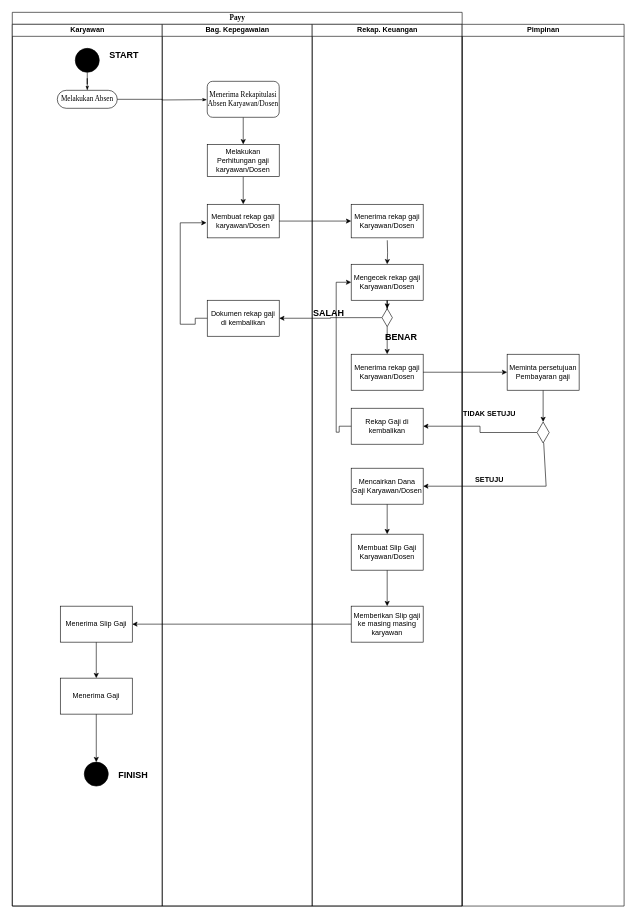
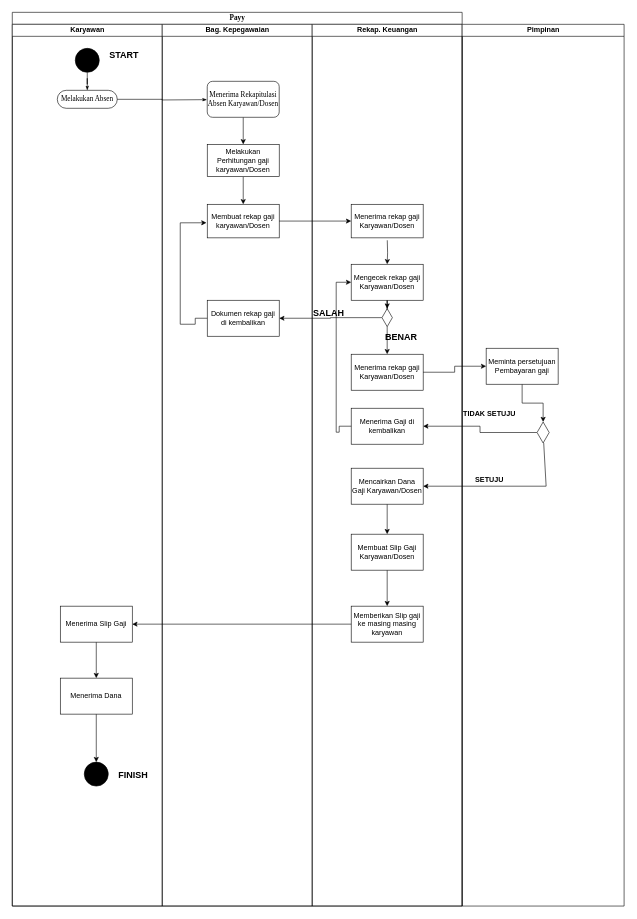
  <mxCell id="0" />
  <mxCell id="1" parent="0" />
  <mxCell id="2" value="Payy" style="swimlane;html=1;childLayout=stackLayout;startSize=20;rounded=0;shadow=0;comic=0;labelBackgroundColor=none;strokeColor=#000000;strokeWidth=1;fillColor=#ffffff;fontFamily=Verdana;fontSize=12;fontColor=#000000;align=center;" parent="1" vertex="1"><mxGeometry x="20" y="20" width="750" height="1490" as="geometry" /></mxCell>
  <mxCell id="3" value="Karyawan" style="swimlane;html=1;startSize=20;" parent="2" vertex="1"><mxGeometry y="20" width="250" height="1470" as="geometry" /></mxCell>
  <mxCell id="4" value="" style="ellipse;whiteSpace=wrap;html=1;rounded=0;shadow=0;comic=0;labelBackgroundColor=none;strokeColor=#000000;strokeWidth=1;fillColor=#000000;fontFamily=Verdana;fontSize=12;fontColor=#000000;align=center;" parent="3" vertex="1"><mxGeometry x="105" y="40" width="40" height="40" as="geometry" /></mxCell>
  <mxCell id="5" value="Melakukan Absen" style="rounded=1;whiteSpace=wrap;html=1;shadow=0;comic=0;labelBackgroundColor=none;strokeColor=#000000;strokeWidth=1;fillColor=#ffffff;fontFamily=Verdana;fontSize=12;fontColor=#000000;align=center;arcSize=50;" parent="3" vertex="1"><mxGeometry x="75" y="110" width="100" height="30" as="geometry" /></mxCell>
  <mxCell id="6" style="edgeStyle=orthogonalEdgeStyle;rounded=0;html=1;labelBackgroundColor=none;startArrow=none;startFill=0;startSize=5;endArrow=classicThin;endFill=1;endSize=5;jettySize=auto;orthogonalLoop=1;strokeColor=#000000;strokeWidth=1;fontFamily=Verdana;fontSize=12;fontColor=#000000;" parent="3" source="4" target="5" edge="1"><mxGeometry relative="1" as="geometry" /></mxCell>
  <mxCell id="7" style="edgeStyle=orthogonalEdgeStyle;rounded=0;orthogonalLoop=1;jettySize=auto;html=1;" parent="3" source="8" target="11" edge="1"><mxGeometry relative="1" as="geometry" /></mxCell>
- <mxCell id="8" value="Menerima Gaji" style="rounded=0;whiteSpace=wrap;html=1;" parent="3" vertex="1"><mxGeometry x="80" y="1090" width="120" height="60" as="geometry" /></mxCell>
+ <mxCell id="8" value="Menerima Dana" style="rounded=0;whiteSpace=wrap;html=1;" parent="3" vertex="1"><mxGeometry x="80" y="1090" width="120" height="60" as="geometry" /></mxCell>
  <mxCell id="9" style="edgeStyle=orthogonalEdgeStyle;rounded=0;orthogonalLoop=1;jettySize=auto;html=1;" edge="1" parent="3" source="10" target="8"><mxGeometry relative="1" as="geometry" /></mxCell>
  <mxCell id="10" value="Menerima Slip Gaji" style="rounded=0;whiteSpace=wrap;html=1;" parent="3" vertex="1"><mxGeometry x="80" y="970" width="120" height="60" as="geometry" /></mxCell>
  <mxCell id="11" value="" style="ellipse;whiteSpace=wrap;html=1;rounded=0;shadow=0;comic=0;labelBackgroundColor=none;strokeColor=#000000;strokeWidth=1;fillColor=#000000;fontFamily=Verdana;fontSize=12;fontColor=#000000;align=center;" parent="3" vertex="1"><mxGeometry x="120" y="1230" width="40" height="40" as="geometry" /></mxCell>
  <mxCell id="12" value="&lt;font style=&quot;font-size: 15px&quot;&gt;&lt;b&gt;START&lt;/b&gt;&lt;/font&gt;" style="text;html=1;resizable=0;points=[];autosize=1;align=left;verticalAlign=top;spacingTop=-4;" parent="3" vertex="1"><mxGeometry x="160" y="40" width="60" height="20" as="geometry" /></mxCell>
  <mxCell id="13" value="&lt;font style=&quot;font-size: 15px&quot;&gt;&lt;b&gt;FINISH&lt;/b&gt;&lt;/font&gt;" style="text;html=1;resizable=0;points=[];autosize=1;align=left;verticalAlign=top;spacingTop=-4;" parent="3" vertex="1"><mxGeometry x="175" y="1240" width="60" height="20" as="geometry" /></mxCell>
  <mxCell id="14" value="Bag. Kepegawaian" style="swimlane;html=1;startSize=20;" parent="2" vertex="1"><mxGeometry x="250" y="20" width="250" height="1470" as="geometry" /></mxCell>
  <mxCell id="15" style="edgeStyle=orthogonalEdgeStyle;rounded=0;orthogonalLoop=1;jettySize=auto;html=1;entryX=0.5;entryY=0;entryDx=0;entryDy=0;" edge="1" parent="14" source="16" target="18"><mxGeometry relative="1" as="geometry" /></mxCell>
  <mxCell id="16" value="&lt;span style=&quot;font-family: &amp;#34;verdana&amp;#34; ; white-space: normal&quot;&gt;Menerima Rekapitulasi Absen Karyawan/Dosen&lt;/span&gt;" style="whiteSpace=wrap;html=1;rounded=1;" parent="14" vertex="1"><mxGeometry x="75" y="95" width="120" height="60" as="geometry" /></mxCell>
  <mxCell id="17" style="edgeStyle=orthogonalEdgeStyle;rounded=0;orthogonalLoop=1;jettySize=auto;html=1;entryX=0.5;entryY=0;entryDx=0;entryDy=0;" edge="1" parent="14" source="18" target="19"><mxGeometry relative="1" as="geometry" /></mxCell>
  <mxCell id="18" value="Melakukan Perhitungan gaji karyawan/Dosen" style="rounded=0;whiteSpace=wrap;html=1;" parent="14" vertex="1"><mxGeometry x="75" y="200" width="120" height="54" as="geometry" /></mxCell>
  <mxCell id="19" value="Membuat rekap gaji karyawan/Dosen" style="rounded=0;whiteSpace=wrap;html=1;" vertex="1" parent="14"><mxGeometry x="75" y="300" width="120" height="56" as="geometry" /></mxCell>
  <mxCell id="20" value="Dokumen rekap gaji di kembalikan" style="rounded=0;whiteSpace=wrap;html=1;" vertex="1" parent="14"><mxGeometry x="75" y="460" width="120" height="60" as="geometry" /></mxCell>
  <mxCell id="21" style="edgeStyle=orthogonalEdgeStyle;rounded=0;orthogonalLoop=1;jettySize=auto;html=1;entryX=-0.011;entryY=0.551;entryDx=0;entryDy=0;entryPerimeter=0;" edge="1" parent="14" source="20" target="19"><mxGeometry relative="1" as="geometry"><mxPoint x="40" y="330" as="targetPoint" /><Array as="points"><mxPoint x="55" y="490" /><mxPoint x="55" y="500" /><mxPoint x="30" y="500" /><mxPoint x="30" y="331" /></Array></mxGeometry></mxCell>
  <mxCell id="22" style="edgeStyle=orthogonalEdgeStyle;rounded=0;html=1;labelBackgroundColor=none;startArrow=none;startFill=0;startSize=5;endArrow=classicThin;endFill=1;endSize=5;jettySize=auto;orthogonalLoop=1;strokeColor=#000000;strokeWidth=1;fontFamily=Verdana;fontSize=12;fontColor=#000000;entryX=0;entryY=0.5;entryDx=0;entryDy=0;" parent="2" source="5" edge="1"><mxGeometry relative="1" as="geometry"><Array as="points" /><mxPoint x="324.429" y="145.571" as="targetPoint" /></mxGeometry></mxCell>
  <mxCell id="23" value="Rekap. Keuangan" style="swimlane;html=1;startSize=20;" parent="2" vertex="1"><mxGeometry x="500" y="20" width="250" height="1470" as="geometry" /></mxCell>
- <mxCell id="24" value="Rekap Gaji di kembalikan" style="rounded=0;whiteSpace=wrap;html=1;" parent="23" vertex="1"><mxGeometry x="65" y="640" width="120" height="60" as="geometry" /></mxCell>
+ <mxCell id="24" value="Menerima Gaji di kembalikan" style="rounded=0;whiteSpace=wrap;html=1;" parent="23" vertex="1"><mxGeometry x="65" y="640" width="120" height="60" as="geometry" /></mxCell>
  <mxCell id="25" style="edgeStyle=orthogonalEdgeStyle;rounded=0;orthogonalLoop=1;jettySize=auto;html=1;entryX=0.5;entryY=0;entryDx=0;entryDy=0;" edge="1" parent="23" source="26" target="39"><mxGeometry relative="1" as="geometry" /></mxCell>
  <mxCell id="26" value="Membuat Slip Gaji Karyawan/Dosen" style="rounded=0;whiteSpace=wrap;html=1;" parent="23" vertex="1"><mxGeometry x="65" y="850" width="120" height="60" as="geometry" /></mxCell>
  <mxCell id="27" style="edgeStyle=orthogonalEdgeStyle;rounded=0;orthogonalLoop=1;jettySize=auto;html=1;" edge="1" parent="23" source="28" target="30"><mxGeometry relative="1" as="geometry" /></mxCell>
  <mxCell id="28" value="Mengecek rekap gaji Karyawan/Dosen" style="rounded=0;whiteSpace=wrap;html=1;" parent="23" vertex="1"><mxGeometry x="65" y="400" width="120" height="60" as="geometry" /></mxCell>
  <mxCell id="29" style="edgeStyle=orthogonalEdgeStyle;rounded=0;orthogonalLoop=1;jettySize=auto;html=1;entryX=0.5;entryY=0;entryDx=0;entryDy=0;" parent="23" target="28" edge="1"><mxGeometry relative="1" as="geometry"><mxPoint x="125.172" y="360" as="sourcePoint" /></mxGeometry></mxCell>
  <mxCell id="30" value="" style="html=1;whiteSpace=wrap;aspect=fixed;shape=isoRectangle;rotation=-90;" vertex="1" parent="23"><mxGeometry x="110" y="480" width="30" height="18" as="geometry" /></mxCell>
  <mxCell id="31" value="&lt;b&gt;&lt;font style=&quot;font-size: 15px&quot;&gt;SALAH&lt;/font&gt;&lt;/b&gt;" style="text;html=1;resizable=0;points=[];autosize=1;align=left;verticalAlign=top;spacingTop=-4;" parent="23" vertex="1"><mxGeometry y="469" width="70" height="20" as="geometry" /></mxCell>
  <mxCell id="32" value="Menerima rekap gaji Karyawan/Dosen" style="rounded=0;whiteSpace=wrap;html=1;" parent="23" vertex="1"><mxGeometry x="65" y="550" width="120" height="60" as="geometry" /></mxCell>
  <mxCell id="33" style="edgeStyle=orthogonalEdgeStyle;rounded=0;orthogonalLoop=1;jettySize=auto;html=1;" edge="1" parent="23" source="30" target="32"><mxGeometry relative="1" as="geometry"><mxPoint x="125" y="540" as="targetPoint" /></mxGeometry></mxCell>
  <mxCell id="34" value="&lt;b&gt;&lt;font style=&quot;font-size: 15px&quot;&gt;BENAR&lt;/font&gt;&lt;/b&gt;" style="text;html=1;resizable=0;points=[];autosize=1;align=left;verticalAlign=top;spacingTop=-4;" parent="23" vertex="1"><mxGeometry x="120" y="510" width="70" height="20" as="geometry" /></mxCell>
  <mxCell id="35" value="Menerima rekap gaji Karyawan/Dosen" style="rounded=0;whiteSpace=wrap;html=1;" vertex="1" parent="23"><mxGeometry x="65" y="300" width="120" height="56" as="geometry" /></mxCell>
  <mxCell id="36" style="edgeStyle=orthogonalEdgeStyle;rounded=0;orthogonalLoop=1;jettySize=auto;html=1;entryX=0.5;entryY=0;entryDx=0;entryDy=0;" edge="1" parent="23" source="37" target="26"><mxGeometry relative="1" as="geometry" /></mxCell>
  <mxCell id="37" value="Mencairkan Dana Gaji Karyawan/Dosen" style="rounded=0;whiteSpace=wrap;html=1;" parent="23" vertex="1"><mxGeometry x="65" y="740" width="120" height="60" as="geometry" /></mxCell>
  <mxCell id="38" style="edgeStyle=orthogonalEdgeStyle;rounded=0;orthogonalLoop=1;jettySize=auto;html=1;entryX=0;entryY=0.5;entryDx=0;entryDy=0;" edge="1" parent="23" source="24" target="28"><mxGeometry relative="1" as="geometry"><mxPoint x="40" y="540" as="targetPoint" /><Array as="points"><mxPoint x="45" y="670" /><mxPoint x="45" y="680" /><mxPoint x="40" y="680" /><mxPoint x="40" y="430" /></Array></mxGeometry></mxCell>
  <mxCell id="39" value="Memberikan Slip gaji ke masing masing karyawan" style="rounded=0;whiteSpace=wrap;html=1;" parent="23" vertex="1"><mxGeometry x="65" y="970" width="120" height="60" as="geometry" /></mxCell>
  <mxCell id="40" style="edgeStyle=orthogonalEdgeStyle;rounded=0;orthogonalLoop=1;jettySize=auto;html=1;entryX=1;entryY=0.5;entryDx=0;entryDy=0;" edge="1" parent="2" source="30" target="20"><mxGeometry relative="1" as="geometry" /></mxCell>
  <mxCell id="41" style="edgeStyle=orthogonalEdgeStyle;rounded=0;orthogonalLoop=1;jettySize=auto;html=1;entryX=0;entryY=0.5;entryDx=0;entryDy=0;" edge="1" parent="2" source="19" target="35"><mxGeometry relative="1" as="geometry" /></mxCell>
  <mxCell id="42" style="edgeStyle=orthogonalEdgeStyle;rounded=0;orthogonalLoop=1;jettySize=auto;html=1;entryX=1;entryY=0.5;entryDx=0;entryDy=0;" edge="1" parent="2" source="39" target="10"><mxGeometry relative="1" as="geometry" /></mxCell>
  <mxCell id="43" style="edgeStyle=orthogonalEdgeStyle;rounded=0;orthogonalLoop=1;jettySize=auto;html=1;entryX=1;entryY=0.5;entryDx=0;entryDy=0;" parent="1" source="49" target="24" edge="1"><mxGeometry relative="1" as="geometry"><mxPoint x="830" y="739" as="targetPoint" /></mxGeometry></mxCell>
  <mxCell id="44" style="edgeStyle=orthogonalEdgeStyle;rounded=0;orthogonalLoop=1;jettySize=auto;html=1;" edge="1" parent="1" source="49" target="37"><mxGeometry relative="1" as="geometry"><mxPoint x="905" y="810" as="targetPoint" /><Array as="points"><mxPoint x="910" y="810" /></Array></mxGeometry></mxCell>
  <mxCell id="45" value="Pimpinan" style="swimlane;html=1;startSize=20;" parent="1" vertex="1"><mxGeometry x="770" y="40" width="270" height="1470" as="geometry" /></mxCell>
  <mxCell id="46" value="&lt;b&gt;&lt;font style=&quot;font-size: 12px&quot;&gt;SETUJU&lt;/font&gt;&lt;/b&gt;" style="text;html=1;resizable=0;points=[];autosize=1;align=left;verticalAlign=top;spacingTop=-4;" parent="45" vertex="1"><mxGeometry x="20" y="750" width="60" height="20" as="geometry" /></mxCell>
  <mxCell id="47" style="edgeStyle=orthogonalEdgeStyle;rounded=0;orthogonalLoop=1;jettySize=auto;html=1;" edge="1" parent="45" source="48" target="49"><mxGeometry relative="1" as="geometry" /></mxCell>
- <mxCell id="48" value="Meminta persetujuan Pembayaran gaji" style="rounded=0;whiteSpace=wrap;html=1;" parent="45" vertex="1"><mxGeometry x="75" y="550" width="120" height="60" as="geometry" /></mxCell>
+ <mxCell id="48" value="Meminta persetujuan Pembayaran gaji" style="rounded=0;whiteSpace=wrap;html=1;" parent="45" vertex="1"><mxGeometry x="40" y="540" width="120" height="60" as="geometry" /></mxCell>
  <mxCell id="49" value="" style="html=1;whiteSpace=wrap;aspect=fixed;shape=isoRectangle;rotation=-90;" parent="45" vertex="1"><mxGeometry x="117.5" y="670" width="35" height="21" as="geometry" /></mxCell>
  <mxCell id="50" value="&lt;font size=&quot;1&quot;&gt;&lt;b style=&quot;font-size: 12px&quot;&gt;TIDAK SETUJU&lt;/b&gt;&lt;/font&gt;" style="text;html=1;resizable=0;points=[];autosize=1;align=left;verticalAlign=top;spacingTop=-4;" vertex="1" parent="45"><mxGeometry y="639" width="100" height="20" as="geometry" /></mxCell>
  <mxCell id="51" style="edgeStyle=orthogonalEdgeStyle;rounded=0;orthogonalLoop=1;jettySize=auto;html=1;" edge="1" parent="1" source="32" target="48"><mxGeometry relative="1" as="geometry" /></mxCell>
